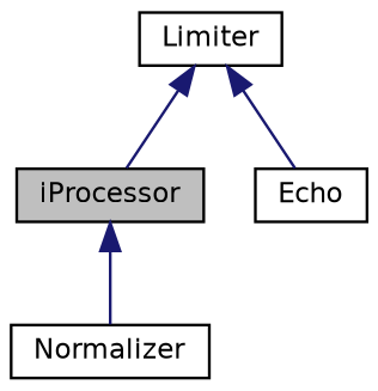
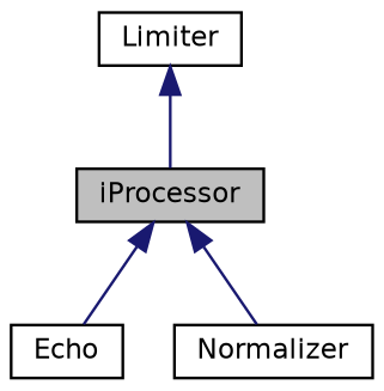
  digraph {
    node [color=black fillcolor=white fontname=Helvetica fontsize=10 shape=record style=filled]
    edge [color=midnightblue dir=back fontname=Helvetica fontsize=10 labelfontname=Helvetica labelfontsize=10 style=solid]
    n1 [fillcolor=grey75 fontcolor=black height=0.2 label=iProcessor width=0.4]
    n2 [height=0.2 label=Echo width=0.4]
    n3 [height=0.2 label=Normalizer width=0.4]
    n4 [height=0.2 label=Limiter width=0.4]
-   n4 -> n2
+   n1 -> n2
    n1 -> n3
    n4 -> n1
  }
